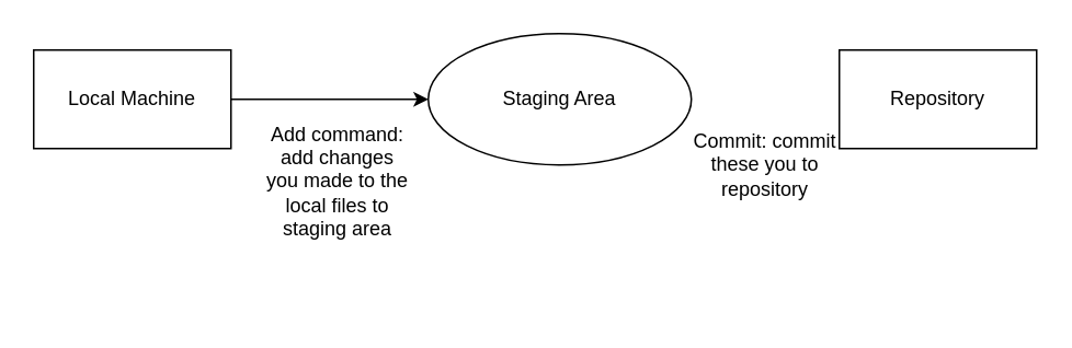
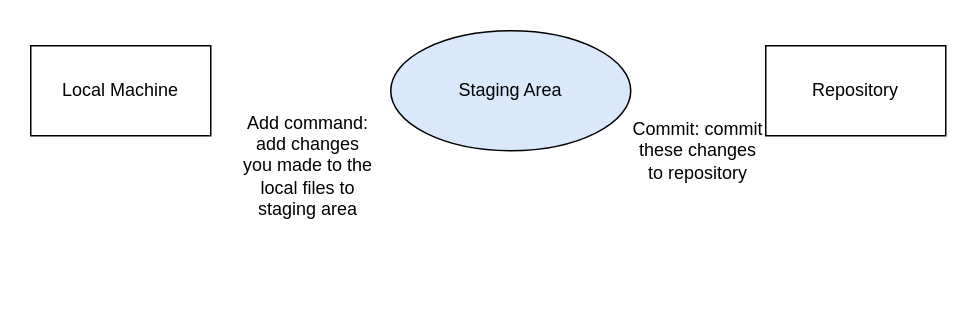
  <mxCell id="0" />
  <mxCell id="1" parent="0" />
- <mxCell id="2" style="edgeStyle=orthogonalEdgeStyle;rounded=0;orthogonalLoop=1;jettySize=auto;html=1;" edge="1" parent="1" source="3" target="5"><mxGeometry relative="1" as="geometry" /></mxCell>
  <mxCell id="3" value="Local Machine" style="rounded=0;whiteSpace=wrap;html=1;" vertex="1" parent="1"><mxGeometry x="20" y="30" width="120" height="60" as="geometry" /></mxCell>
  <mxCell id="4" value="Repository" style="rounded=0;whiteSpace=wrap;html=1;" vertex="1" parent="1"><mxGeometry x="510" y="30" width="120" height="60" as="geometry" /></mxCell>
- <mxCell id="5" value="Staging Area" style="ellipse;whiteSpace=wrap;html=1;" vertex="1" parent="1"><mxGeometry x="260" y="20" width="160" height="80" as="geometry" /></mxCell>
+ <mxCell id="5" value="Staging Area" style="ellipse;whiteSpace=wrap;html=1;fillColor=#dae8fc;" vertex="1" parent="1"><mxGeometry x="260" y="20" width="160" height="80" as="geometry" /></mxCell>
  <mxCell id="6" value="Add command: add changes you made to the local files to staging area" style="text;strokeColor=none;align=center;fillColor=none;html=1;verticalAlign=middle;whiteSpace=wrap;rounded=0;" vertex="1" parent="1"><mxGeometry x="160" y="30" width="90" height="160" as="geometry" /></mxCell>
- <mxCell id="7" value="Commit: commit these you to repository" style="text;strokeColor=none;align=center;fillColor=none;html=1;verticalAlign=middle;whiteSpace=wrap;rounded=0;" vertex="1" parent="1"><mxGeometry x="420" y="40" width="90" height="120" as="geometry" /></mxCell>
+ <mxCell id="7" value="Commit: commit these changes to repository" style="text;strokeColor=none;align=center;fillColor=none;html=1;verticalAlign=middle;whiteSpace=wrap;rounded=0;" vertex="1" parent="1"><mxGeometry x="420" y="40" width="90" height="120" as="geometry" /></mxCell>
